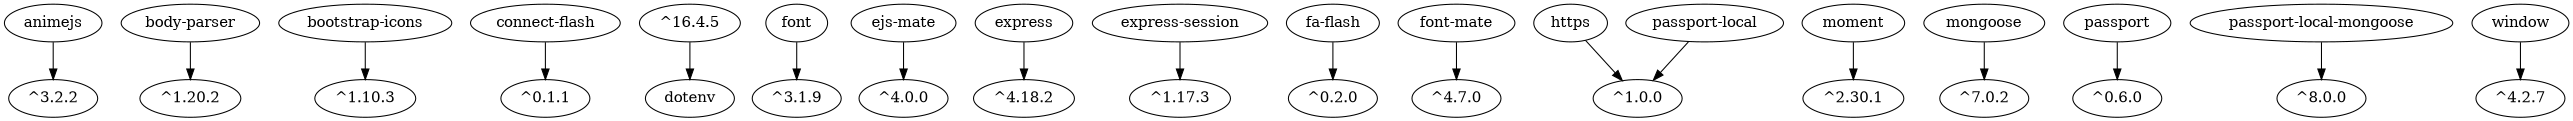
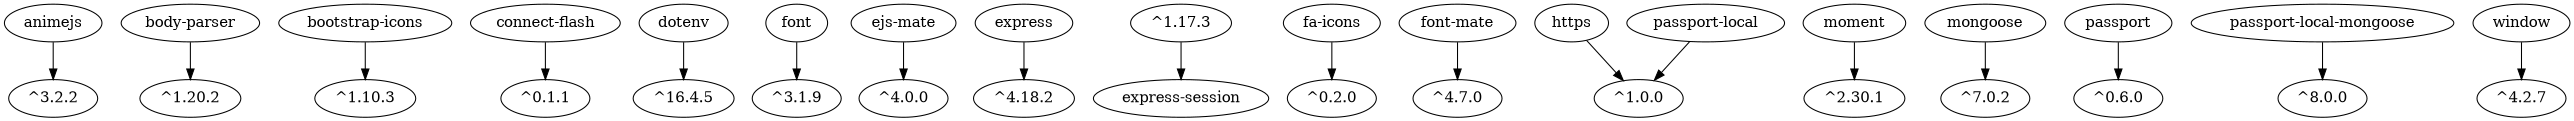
  digraph {
    animejs
    "^3.2.2"
    "body-parser"
    "^1.20.2"
    "bootstrap-icons"
    "^1.10.3"
    "connect-flash"
    "^0.1.1"
    dotenv
    "^16.4.5"
    n11 [label=font]
    "^3.1.9"
    "ejs-mate"
    "^4.0.0"
    express
    "^4.18.2"
    "express-session"
    "^1.17.3"
-   "fa-icons" [label="fa-flash"]
+   "fa-icons"
    "^0.2.0"
    n21 [label="font-mate"]
    "^4.7.0"
    https
    "^1.0.0"
    moment
    "^2.30.1"
    mongoose
    "^7.0.2"
    passport
    "^0.6.0"
    "passport-local"
    "passport-local-mongoose"
    "^8.0.0"
    window
    "^4.2.7"
    animejs -> "^3.2.2"
    "body-parser" -> "^1.20.2"
    "bootstrap-icons" -> "^1.10.3"
    "connect-flash" -> "^0.1.1"
-   "^16.4.5" -> dotenv
+   dotenv -> "^16.4.5"
    n11 -> "^3.1.9"
    "ejs-mate" -> "^4.0.0"
    express -> "^4.18.2"
-   "express-session" -> "^1.17.3"
+   "^1.17.3" -> "express-session"
    "fa-icons" -> "^0.2.0"
    n21 -> "^4.7.0"
    https -> "^1.0.0"
    moment -> "^2.30.1"
    mongoose -> "^7.0.2"
    passport -> "^0.6.0"
    "passport-local" -> "^1.0.0"
    "passport-local-mongoose" -> "^8.0.0"
    window -> "^4.2.7"
  }
